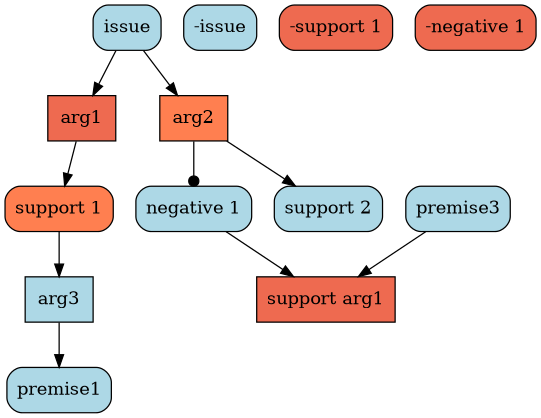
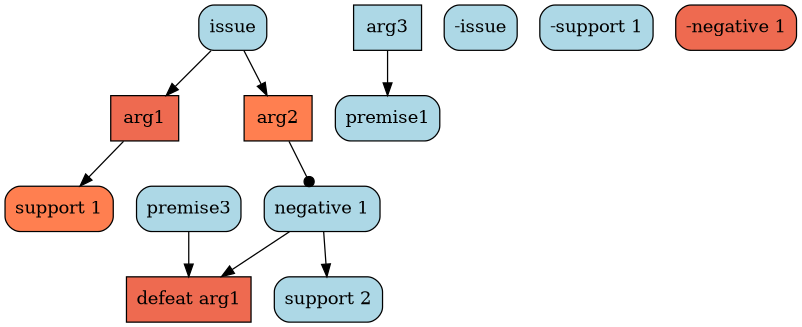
  digraph {
    node [color=black fillcolor=lightblue fixedsize=false shape=box style="rounded,filled"]
    arg1 [fillcolor=coral2 style=filled]
    "support 1" [fillcolor=coral]
    arg3 [style=filled]
-   "defeat arg1" [fillcolor=coral2 style=filled label="support arg1"]
+   "defeat arg1" [fillcolor=coral2 style=filled]
    "negative 1"
    issue
    arg2 [fillcolor=coral style=filled]
    "support 2"
    "-issue"
    premise1
-   "-support 1" [fillcolor=coral2]
+   "-support 1"
    premise3
    "-negative 1" [fillcolor=coral2]
    arg1 -> "support 1"
-   "support 1" -> arg3
    arg3 -> premise1
    "negative 1" -> "defeat arg1"
    issue -> arg1
    issue -> arg2
    arg2 -> "negative 1" [arrowhead=dot]
-   arg2 -> "support 2"
+   "negative 1" -> "support 2"
    premise3 -> "defeat arg1"
  }
